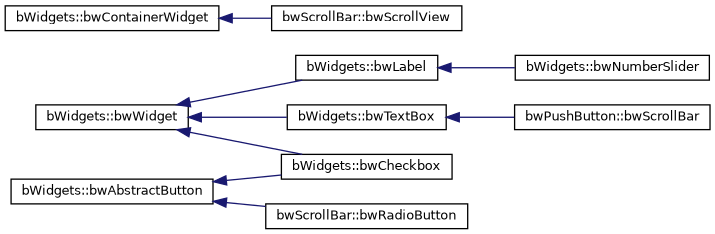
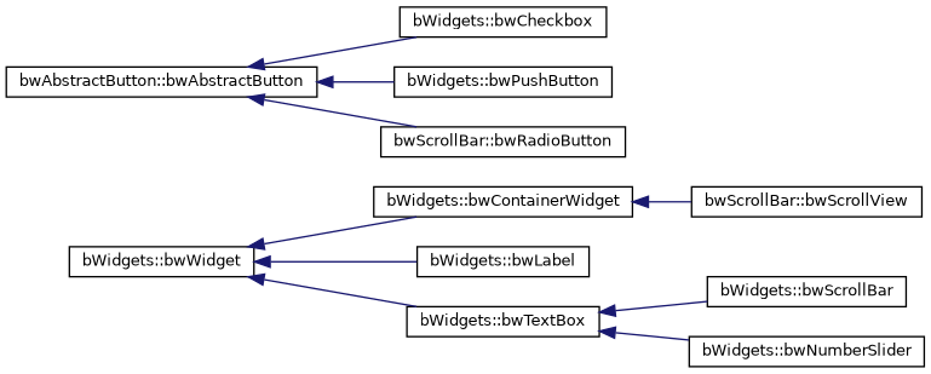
  digraph {
    rankdir=LR
    node [color=black fillcolor=white fontname=Helvetica fontsize=10 shape=record style=filled]
    edge [color=midnightblue dir=back fontname=Helvetica fontsize=10 labelfontname=Helvetica labelfontsize=10 style=solid]
    n1 [height=0.2 label="bWidgets::bwWidget" width=0.4]
    n2 [height=0.2 label="bWidgets::bwContainerWidget" width=0.4]
    n3 [height=0.2 label="bWidgets::bwLabel" width=0.4]
    n4 [height=0.2 label="bWidgets::bwTextBox" width=0.4]
-   n5 [height=0.2 label="bWidgets::bwAbstractButton" width=0.4]
+   n5 [height=0.2 label="bwAbstractButton::bwAbstractButton" width=0.4]
    n6 [height=0.2 label="bWidgets::bwCheckbox" width=0.4]
+   n7 [height=0.2 label="bWidgets::bwPushButton" width=0.4]
    n8 [height=0.2 label="bwScrollBar::bwRadioButton" width=0.4]
    n9 [height=0.2 label="bwScrollBar::bwScrollView" width=0.4]
-   n10 [height=0.2 label="bwPushButton::bwScrollBar" width=0.4]
+   n10 [height=0.2 label="bWidgets::bwScrollBar" width=0.4]
    n11 [height=0.2 label="bWidgets::bwNumberSlider" width=0.4]
-   n1 -> n6
+   n1 -> n2
    n1 -> n3
    n1 -> n4
    n2 -> n9
    n4 -> n10
-   n3 -> n11
+   n4 -> n11
    n5 -> n6
+   n5 -> n7
    n5 -> n8
  }
